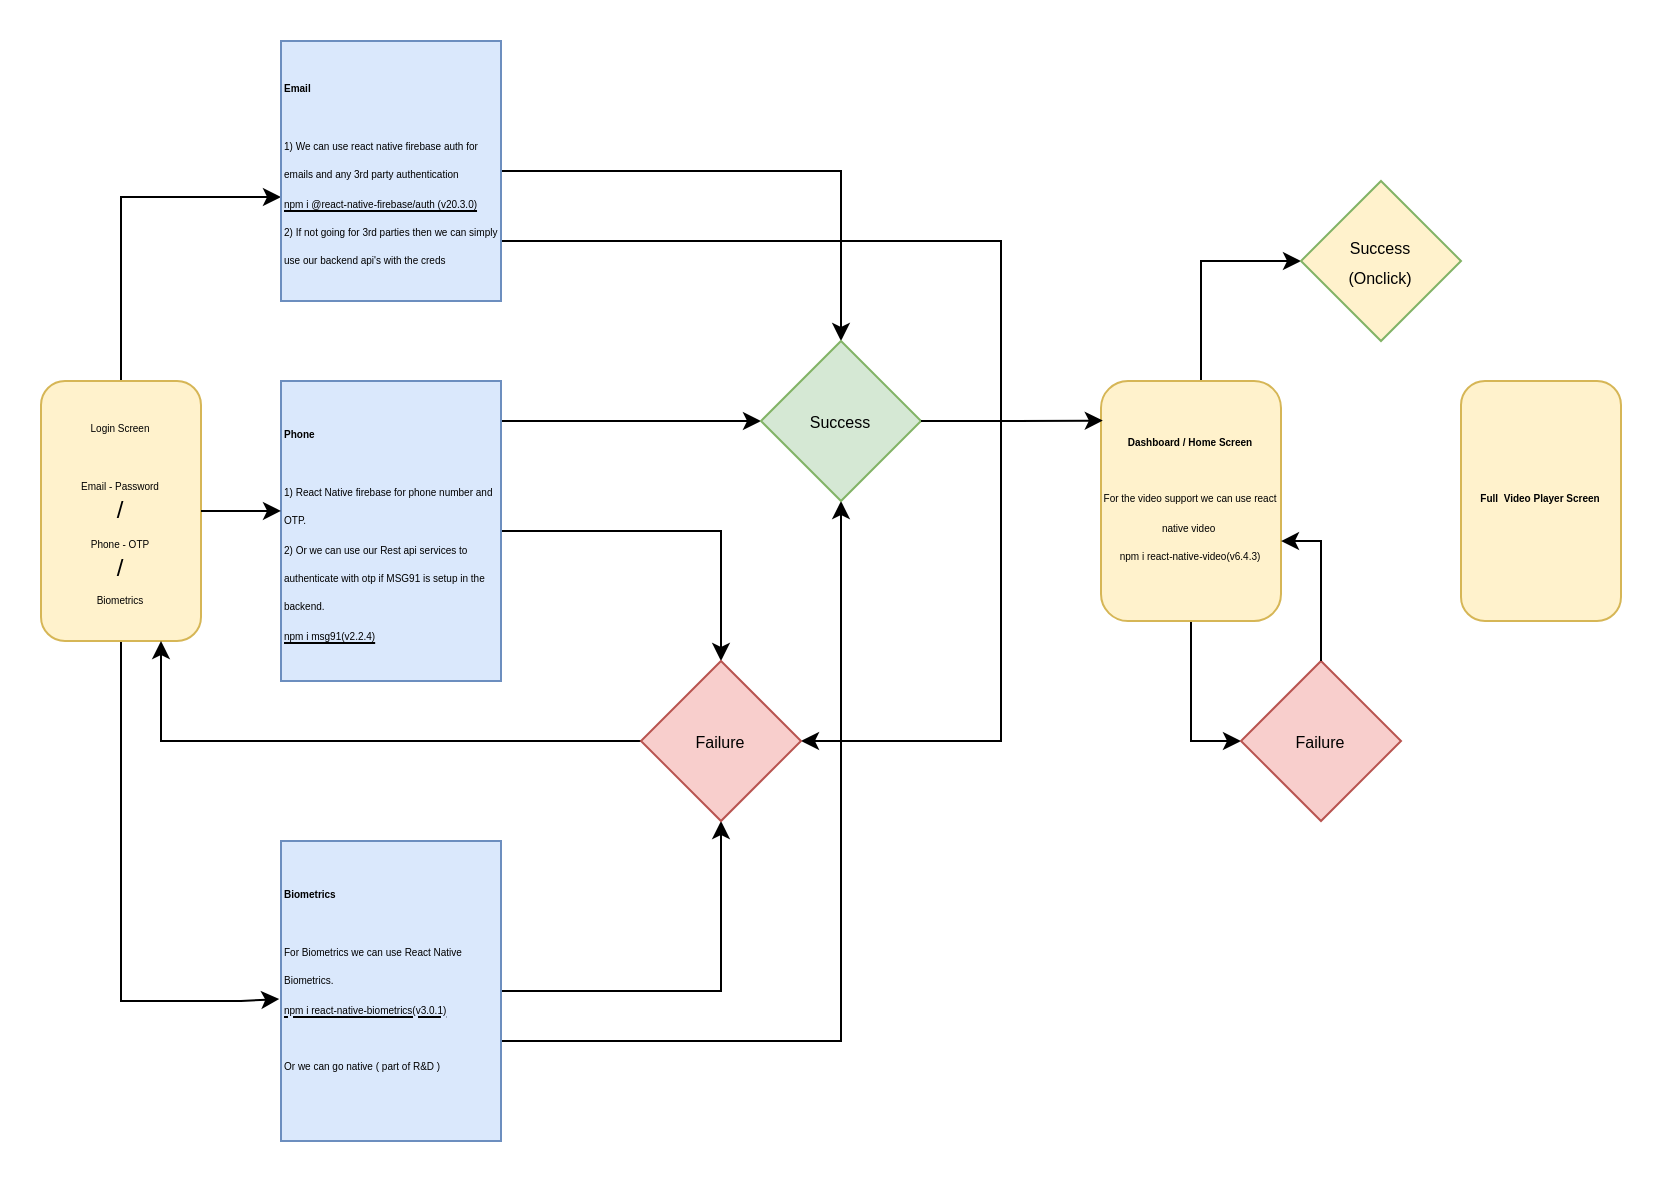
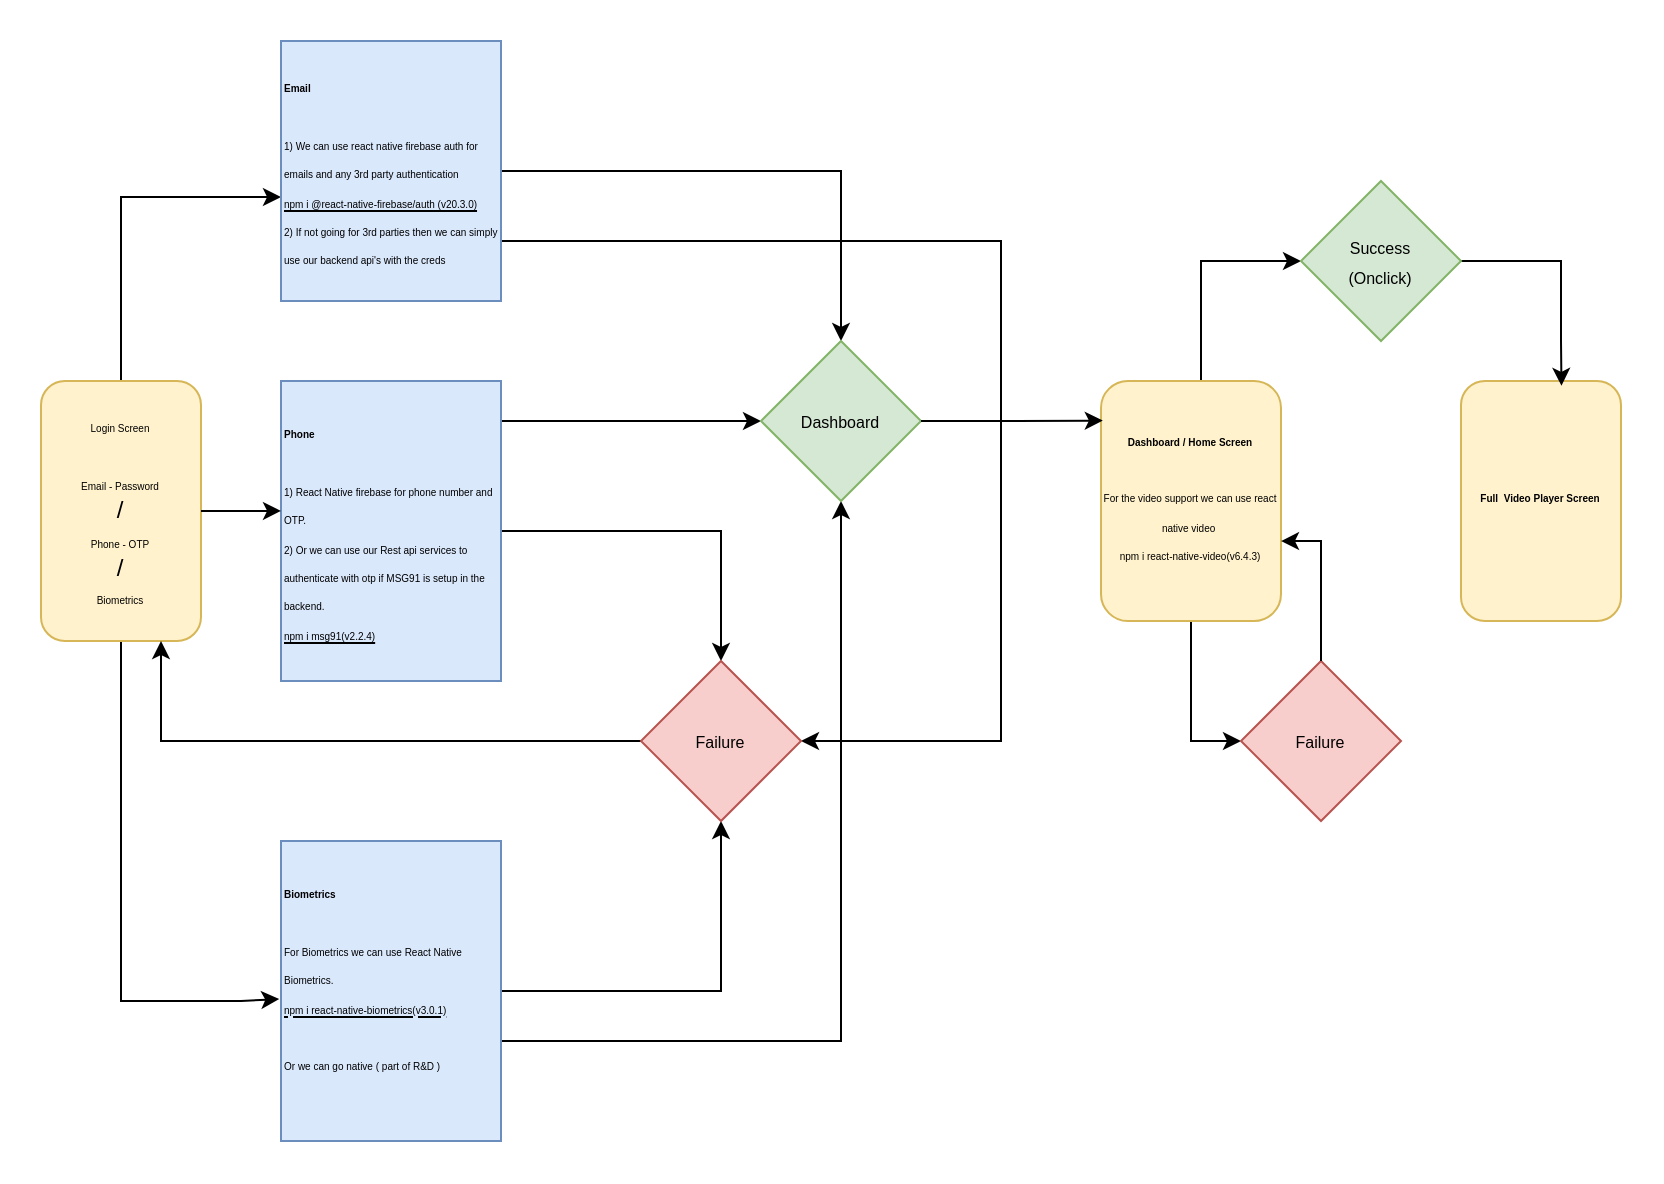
  <mxCell id="0" />
  <mxCell id="1" parent="0" />
  <mxCell id="2" style="edgeStyle=orthogonalEdgeStyle;rounded=0;orthogonalLoop=1;jettySize=auto;html=1;exitX=0.5;exitY=0;exitDx=0;exitDy=0;entryX=0;entryY=0.6;entryDx=0;entryDy=0;entryPerimeter=0;" edge="1" parent="1" source="4" target="10"><mxGeometry relative="1" as="geometry"><mxPoint x="55.148" y="110" as="targetPoint" /></mxGeometry></mxCell>
  <mxCell id="3" style="edgeStyle=orthogonalEdgeStyle;rounded=0;orthogonalLoop=1;jettySize=auto;html=1;entryX=-0.008;entryY=0.527;entryDx=0;entryDy=0;entryPerimeter=0;" edge="1" parent="1" source="4" target="17"><mxGeometry relative="1" as="geometry"><mxPoint x="60" y="470" as="targetPoint" /><Array as="points"><mxPoint x="60" y="500" /><mxPoint x="120" y="500" /></Array></mxGeometry></mxCell>
  <mxCell id="4" value="&lt;span style=&quot;font-size: 5px;&quot;&gt;Login Screen&lt;/span&gt;&lt;div&gt;&lt;span style=&quot;font-size: 5px;&quot;&gt;&lt;br&gt;&lt;/span&gt;&lt;div&gt;&lt;span style=&quot;font-size: 5px;&quot;&gt;Email - Password&lt;/span&gt;&lt;/div&gt;&lt;div&gt;/&lt;/div&gt;&lt;div&gt;&lt;span style=&quot;font-size: 5px;&quot;&gt;Phone - OTP&lt;/span&gt;&lt;/div&gt;&lt;div&gt;&lt;font style=&quot;font-size: 12px;&quot;&gt;/&lt;/font&gt;&lt;/div&gt;&lt;div&gt;&lt;span style=&quot;font-size: 5px;&quot;&gt;Biometrics&lt;/span&gt;&lt;/div&gt;&lt;/div&gt;" style="rounded=1;whiteSpace=wrap;html=1;fillColor=#fff2cc;strokeColor=#d6b656;" vertex="1" parent="1"><mxGeometry x="20" y="190" width="80" height="130" as="geometry" /></mxCell>
  <mxCell id="5" style="edgeStyle=orthogonalEdgeStyle;rounded=0;orthogonalLoop=1;jettySize=auto;html=1;entryX=0;entryY=0.5;entryDx=0;entryDy=0;" edge="1" parent="1" source="7" target="24"><mxGeometry relative="1" as="geometry"><Array as="points"><mxPoint x="600" y="130" /></Array></mxGeometry></mxCell>
  <mxCell id="6" style="edgeStyle=orthogonalEdgeStyle;rounded=0;orthogonalLoop=1;jettySize=auto;html=1;entryX=0;entryY=0.5;entryDx=0;entryDy=0;" edge="1" parent="1" source="7" target="25"><mxGeometry relative="1" as="geometry" /></mxCell>
  <mxCell id="7" value="&lt;div&gt;&lt;div style=&quot;&quot;&gt;&lt;span style=&quot;font-size: 5px;&quot;&gt;&lt;b&gt;Dashboard / Home Screen&lt;/b&gt;&lt;/span&gt;&lt;/div&gt;&lt;div style=&quot;&quot;&gt;&lt;span style=&quot;font-size: 5px;&quot;&gt;&lt;br&gt;&lt;/span&gt;&lt;/div&gt;&lt;div style=&quot;&quot;&gt;&lt;span style=&quot;font-size: 5px;&quot;&gt;For the video support we can use react native video&amp;nbsp;&lt;/span&gt;&lt;/div&gt;&lt;div style=&quot;&quot;&gt;&lt;span style=&quot;font-size: 5px;&quot;&gt;npm i react-native-video(v6.4.3)&lt;/span&gt;&lt;/div&gt;&lt;div style=&quot;font-size: 5px;&quot;&gt;&lt;br&gt;&lt;/div&gt;&lt;/div&gt;" style="rounded=1;whiteSpace=wrap;html=1;fillColor=#fff2cc;strokeColor=#d6b656;" vertex="1" parent="1"><mxGeometry x="550" y="190" width="90" height="120" as="geometry" /></mxCell>
  <mxCell id="8" style="edgeStyle=orthogonalEdgeStyle;rounded=0;orthogonalLoop=1;jettySize=auto;html=1;" edge="1" parent="1" source="10" target="18"><mxGeometry relative="1" as="geometry" /></mxCell>
  <mxCell id="9" style="edgeStyle=orthogonalEdgeStyle;rounded=0;orthogonalLoop=1;jettySize=auto;html=1;entryX=1;entryY=0.5;entryDx=0;entryDy=0;" edge="1" parent="1" source="10" target="20"><mxGeometry relative="1" as="geometry"><mxPoint x="350" y="290" as="targetPoint" /><Array as="points"><mxPoint x="500" y="120" /><mxPoint x="500" y="370" /></Array></mxGeometry></mxCell>
  <mxCell id="10" value="&lt;div style=&quot;&quot;&gt;&lt;div style=&quot;&quot;&gt;&lt;span style=&quot;font-size: 5px;&quot;&gt;&lt;b&gt;Email&lt;/b&gt;&lt;/span&gt;&lt;/div&gt;&lt;div style=&quot;&quot;&gt;&lt;span style=&quot;font-size: 5px;&quot;&gt;&lt;br&gt;&lt;/span&gt;&lt;/div&gt;&lt;div style=&quot;&quot;&gt;&lt;span style=&quot;font-size: 5px;&quot;&gt;1) We can use react native firebase auth for emails and any 3rd party authentication&lt;/span&gt;&lt;/div&gt;&lt;div style=&quot;&quot;&gt;&lt;span style=&quot;font-size: 5px;&quot;&gt;&lt;u&gt;npm i @react-native-firebase/auth (v20.3.0)&lt;/u&gt;&lt;/span&gt;&lt;/div&gt;&lt;div style=&quot;&quot;&gt;&lt;span style=&quot;font-size: 5px;&quot;&gt;2) If not going for 3rd parties then we can simply use our backend api's with the creds&lt;/span&gt;&lt;/div&gt;&lt;/div&gt;" style="rounded=0;whiteSpace=wrap;html=1;fillColor=#dae8fc;strokeColor=#6c8ebf;align=left;" vertex="1" parent="1"><mxGeometry x="140" y="20" width="110" height="130" as="geometry" /></mxCell>
  <mxCell id="11" style="edgeStyle=orthogonalEdgeStyle;rounded=0;orthogonalLoop=1;jettySize=auto;html=1;entryX=0;entryY=0.5;entryDx=0;entryDy=0;" edge="1" parent="1" source="13" target="18"><mxGeometry relative="1" as="geometry"><Array as="points"><mxPoint x="280" y="210" /><mxPoint x="280" y="210" /></Array></mxGeometry></mxCell>
  <mxCell id="12" style="edgeStyle=orthogonalEdgeStyle;rounded=0;orthogonalLoop=1;jettySize=auto;html=1;entryX=0.5;entryY=0;entryDx=0;entryDy=0;" edge="1" parent="1" source="13" target="20"><mxGeometry relative="1" as="geometry" /></mxCell>
  <mxCell id="13" value="&lt;div style=&quot;&quot;&gt;&lt;div style=&quot;&quot;&gt;&lt;div&gt;&lt;span style=&quot;font-size: 5px;&quot;&gt;&lt;b&gt;Phone&lt;/b&gt;&lt;/span&gt;&lt;/div&gt;&lt;div&gt;&lt;span style=&quot;font-size: 5px;&quot;&gt;&lt;br&gt;&lt;/span&gt;&lt;/div&gt;&lt;div&gt;&lt;span style=&quot;font-size: 5px;&quot;&gt;1) React Native firebase for phone number and OTP.&lt;/span&gt;&lt;/div&gt;&lt;div&gt;&lt;span style=&quot;font-size: 5px;&quot;&gt;2) Or we can use our Rest api services to authenticate with otp if&amp;nbsp;&lt;/span&gt;&lt;span style=&quot;font-size: 5px; background-color: initial;&quot;&gt;MSG91 is setup in the backend.&lt;/span&gt;&lt;/div&gt;&lt;div&gt;&lt;span style=&quot;font-size: 5px;&quot;&gt;&lt;u&gt;npm i msg91(v2.2.4)&lt;/u&gt;&lt;/span&gt;&lt;/div&gt;&lt;/div&gt;&lt;/div&gt;" style="rounded=0;whiteSpace=wrap;html=1;fillColor=#dae8fc;strokeColor=#6c8ebf;align=left;" vertex="1" parent="1"><mxGeometry x="140" y="190" width="110" height="150" as="geometry" /></mxCell>
  <mxCell id="14" style="edgeStyle=orthogonalEdgeStyle;rounded=0;orthogonalLoop=1;jettySize=auto;html=1;entryX=0;entryY=0.433;entryDx=0;entryDy=0;entryPerimeter=0;" edge="1" parent="1" source="4" target="13"><mxGeometry relative="1" as="geometry" /></mxCell>
  <mxCell id="15" style="edgeStyle=orthogonalEdgeStyle;rounded=0;orthogonalLoop=1;jettySize=auto;html=1;entryX=0.5;entryY=1;entryDx=0;entryDy=0;" edge="1" parent="1" source="17" target="18"><mxGeometry relative="1" as="geometry"><mxPoint x="350" y="270" as="targetPoint" /><Array as="points"><mxPoint x="420" y="520" /></Array></mxGeometry></mxCell>
  <mxCell id="16" style="edgeStyle=orthogonalEdgeStyle;rounded=0;orthogonalLoop=1;jettySize=auto;html=1;entryX=0.5;entryY=1;entryDx=0;entryDy=0;" edge="1" parent="1" source="17" target="20"><mxGeometry relative="1" as="geometry" /></mxCell>
  <mxCell id="17" value="&lt;div style=&quot;&quot;&gt;&lt;div style=&quot;&quot;&gt;&lt;div&gt;&lt;span style=&quot;font-size: 5px;&quot;&gt;&lt;b&gt;Biometrics&lt;/b&gt;&lt;/span&gt;&lt;/div&gt;&lt;div&gt;&lt;span style=&quot;font-size: 5px;&quot;&gt;&lt;b&gt;&lt;br&gt;&lt;/b&gt;&lt;/span&gt;&lt;/div&gt;&lt;div&gt;&lt;span style=&quot;font-size: 5px;&quot;&gt;For Biometrics we can use&amp;nbsp;&lt;/span&gt;&lt;span style=&quot;font-size: 5px; background-color: initial;&quot;&gt;React Native Biometrics.&lt;/span&gt;&lt;/div&gt;&lt;div&gt;&lt;span style=&quot;font-size: 5px;&quot;&gt;&lt;u&gt;npm i react-native-biometrics(v3.0.1)&lt;/u&gt;&lt;/span&gt;&lt;/div&gt;&lt;div&gt;&lt;br&gt;&lt;/div&gt;&lt;div&gt;&lt;span style=&quot;font-size: 5px;&quot;&gt;Or we can go native ( part of R&amp;amp;D )&lt;/span&gt;&lt;/div&gt;&lt;div&gt;&lt;br&gt;&lt;/div&gt;&lt;/div&gt;&lt;/div&gt;" style="rounded=0;whiteSpace=wrap;html=1;fillColor=#dae8fc;strokeColor=#6c8ebf;align=left;" vertex="1" parent="1"><mxGeometry x="140" y="420" width="110" height="150" as="geometry" /></mxCell>
- <mxCell id="18" value="&lt;font style=&quot;font-size: 8px;&quot;&gt;Success&lt;/font&gt;" style="rhombus;whiteSpace=wrap;html=1;fillColor=#d5e8d4;strokeColor=#82b366;" vertex="1" parent="1"><mxGeometry x="380" y="170" width="80" height="80" as="geometry" /></mxCell>
+ <mxCell id="18" value="&lt;font style=&quot;font-size: 8px;&quot;&gt;Dashboard&lt;/font&gt;" style="rhombus;whiteSpace=wrap;html=1;fillColor=#d5e8d4;strokeColor=#82b366;" vertex="1" parent="1"><mxGeometry x="380" y="170" width="80" height="80" as="geometry" /></mxCell>
  <mxCell id="19" value="" style="edgeStyle=orthogonalEdgeStyle;rounded=0;orthogonalLoop=1;jettySize=auto;html=1;entryX=0.75;entryY=1;entryDx=0;entryDy=0;" edge="1" parent="1" source="20" target="4"><mxGeometry relative="1" as="geometry"><mxPoint x="80" y="370" as="targetPoint" /></mxGeometry></mxCell>
  <mxCell id="20" value="&lt;font style=&quot;font-size: 8px;&quot;&gt;Failure&lt;/font&gt;" style="rhombus;whiteSpace=wrap;html=1;fillColor=#f8cecc;strokeColor=#b85450;" vertex="1" parent="1"><mxGeometry x="320" y="330" width="80" height="80" as="geometry" /></mxCell>
  <mxCell id="21" style="edgeStyle=orthogonalEdgeStyle;rounded=0;orthogonalLoop=1;jettySize=auto;html=1;entryX=0.01;entryY=0.165;entryDx=0;entryDy=0;entryPerimeter=0;" edge="1" parent="1" source="18" target="7"><mxGeometry relative="1" as="geometry" /></mxCell>
  <mxCell id="22" value="&lt;div style=&quot;&quot;&gt;&lt;span style=&quot;font-size: 5px;&quot;&gt;&lt;b&gt;Full&amp;nbsp; Video Player Screen&lt;/b&gt;&lt;/span&gt;&lt;/div&gt;&lt;div style=&quot;font-size: 5px;&quot;&gt;&lt;br&gt;&lt;/div&gt;" style="rounded=1;whiteSpace=wrap;html=1;fillColor=#fff2cc;strokeColor=#d6b656;" vertex="1" parent="1"><mxGeometry x="730" y="190" width="80" height="120" as="geometry" /></mxCell>
- <mxCell id="24" value="&lt;font style=&quot;font-size: 8px;&quot;&gt;Success&lt;br&gt;(Onclick)&lt;/font&gt;" style="rhombus;whiteSpace=wrap;html=1;fillColor=#fff2cc;strokeColor=#82b366;" vertex="1" parent="1"><mxGeometry x="650" y="90" width="80" height="80" as="geometry" /></mxCell>
+ <mxCell id="23" style="edgeStyle=orthogonalEdgeStyle;rounded=0;orthogonalLoop=1;jettySize=auto;html=1;entryX=0.628;entryY=0.02;entryDx=0;entryDy=0;entryPerimeter=0;" edge="1" parent="1" source="24" target="22"><mxGeometry relative="1" as="geometry"><mxPoint x="780" y="180" as="targetPoint" /><Array as="points"><mxPoint x="780" y="130" /><mxPoint x="780" y="170" /></Array></mxGeometry></mxCell>
+ <mxCell id="24" value="&lt;font style=&quot;font-size: 8px;&quot;&gt;Success&lt;br&gt;(Onclick)&lt;/font&gt;" style="rhombus;whiteSpace=wrap;html=1;fillColor=#d5e8d4;strokeColor=#82b366;" vertex="1" parent="1"><mxGeometry x="650" y="90" width="80" height="80" as="geometry" /></mxCell>
  <mxCell id="25" value="&lt;font style=&quot;font-size: 8px;&quot;&gt;Failure&lt;/font&gt;" style="rhombus;whiteSpace=wrap;html=1;fillColor=#f8cecc;strokeColor=#b85450;" vertex="1" parent="1"><mxGeometry x="620" y="330" width="80" height="80" as="geometry" /></mxCell>
  <mxCell id="26" style="edgeStyle=orthogonalEdgeStyle;rounded=0;orthogonalLoop=1;jettySize=auto;html=1;entryX=1;entryY=0.667;entryDx=0;entryDy=0;entryPerimeter=0;" edge="1" parent="1" source="25" target="7"><mxGeometry relative="1" as="geometry" /></mxCell>
